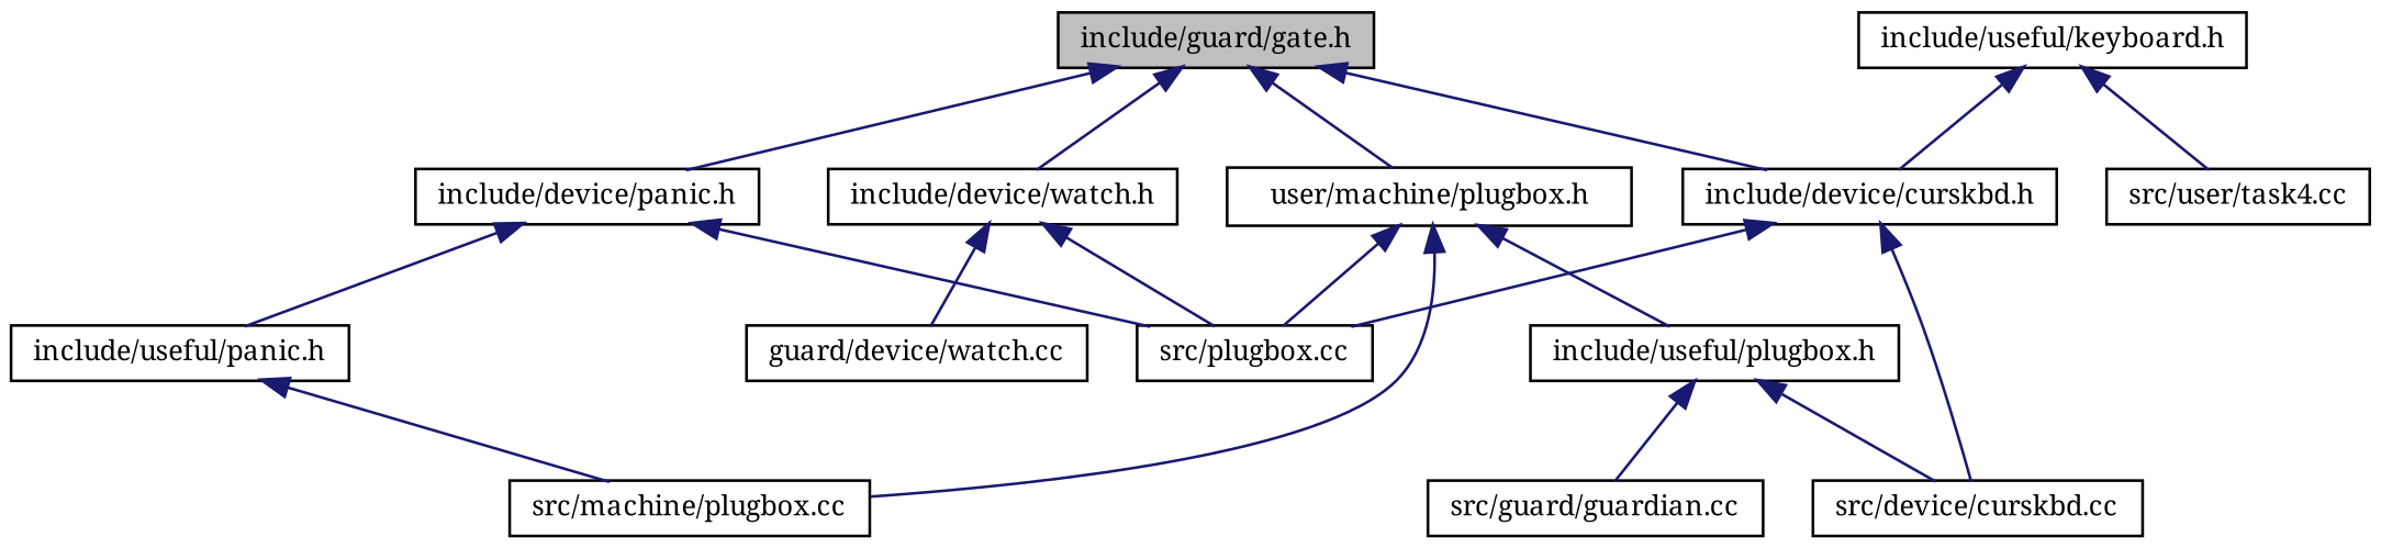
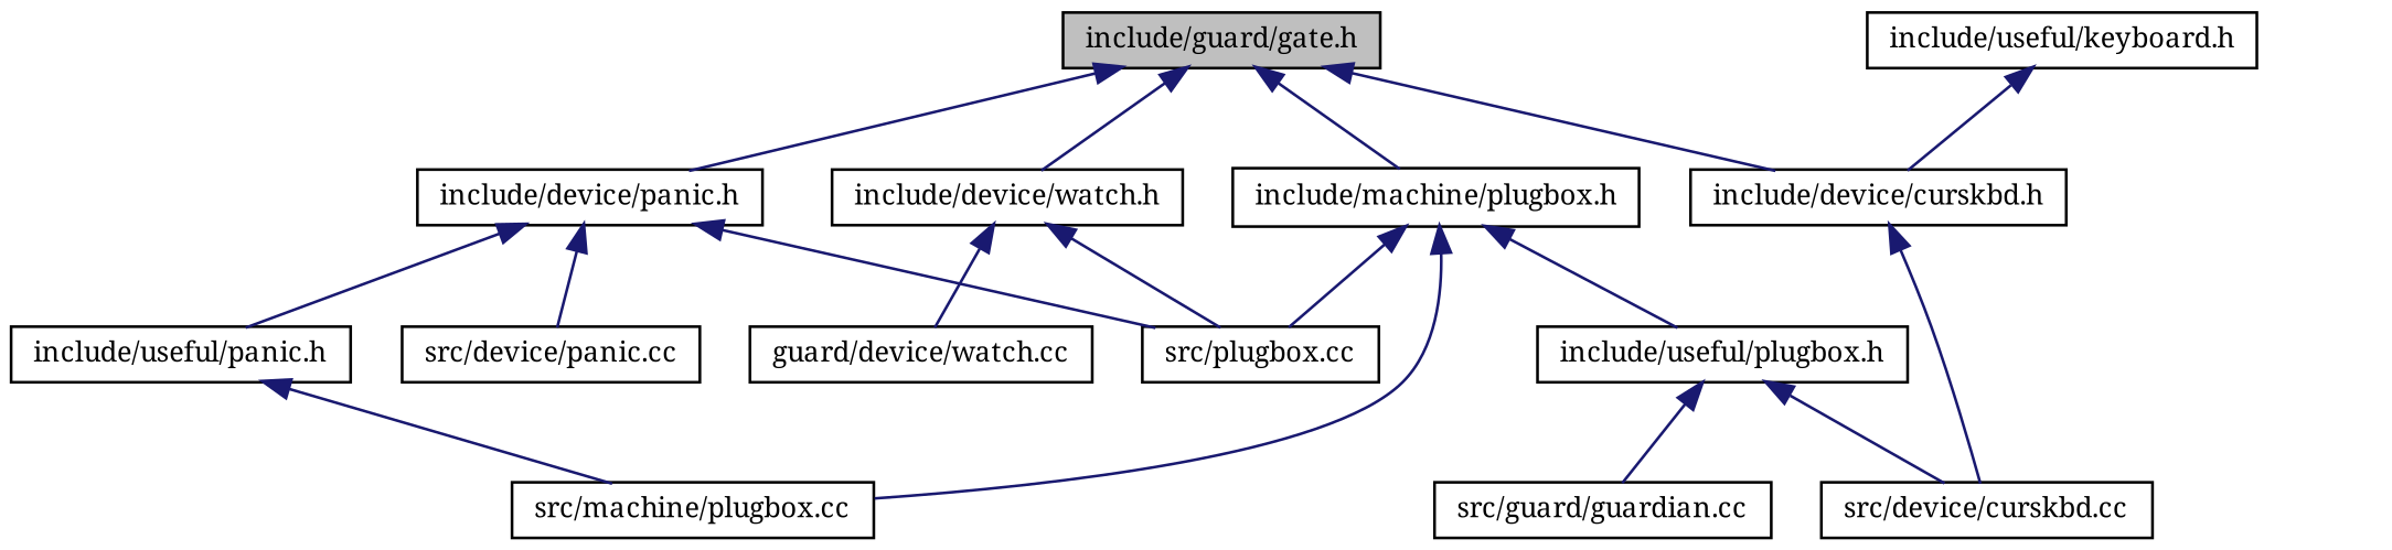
  digraph {
    fontname="Noto Serif"
    node [color=black fontname="Noto Serif" fontsize=10 shape=record]
    edge [color=midnightblue dir=back fontname="Noto Serif" fontsize=10 labelfontname=FreeSans labelfontsize=10 style=solid]
    n1 [fillcolor=grey75 fontcolor=black height=0.2 label="include/guard/gate.h" style=filled width=0.4]
    n2 [height=0.2 label="include/device/curskbd.h" width=0.4]
    n3 [height=0.2 label="include/device/panic.h" width=0.4]
    n4 [height=0.2 label="include/device/watch.h" width=0.4]
-   n5 [height=0.2 label="user/machine/plugbox.h" width=0.4]
+   n5 [height=0.2 label="include/machine/plugbox.h" width=0.4]
    n6 [height=0.2 label="src/device/curskbd.cc" width=0.4]
    n7 [height=0.2 label="src/plugbox.cc" width=0.4]
    n8 [height=0.2 label="include/useful/panic.h" width=0.4]
+   n9 [height=0.2 label="src/device/panic.cc" width=0.4]
    n10 [height=0.2 label="guard/device/watch.cc" width=0.4]
    n11 [height=0.2 label="src/machine/plugbox.cc" width=0.4]
    n12 [height=0.2 label="include/useful/plugbox.h" width=0.4]
    n13 [height=0.2 label="include/useful/keyboard.h" width=0.4]
-   n14 [height=0.2 label="src/user/task4.cc" width=0.4]
    n15 [height=0.2 label="src/guard/guardian.cc" width=0.4]
    n1 -> n2
    n1 -> n3
    n1 -> n4
    n1 -> n5
    n2 -> n6
-   n2 -> n7
    n3 -> n7
    n3 -> n8
+   n3 -> n9
    n4 -> n7
    n4 -> n10
    n5 -> n7
    n5 -> n11
    n5 -> n12
    n8 -> n11
    n12 -> n6
    n12 -> n15
    n13 -> n2
-   n13 -> n14
  }
